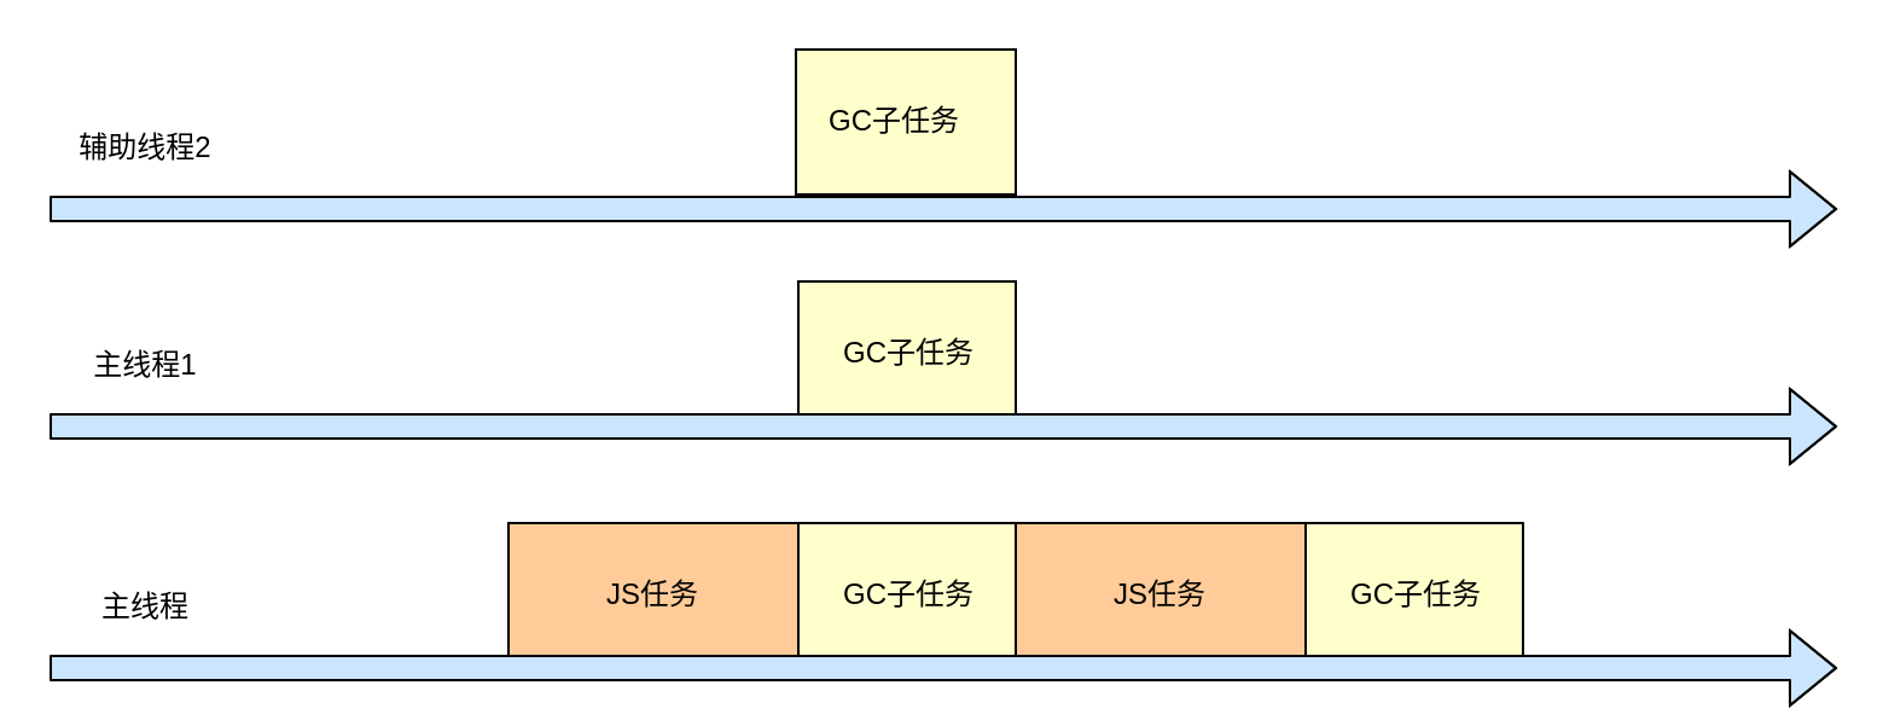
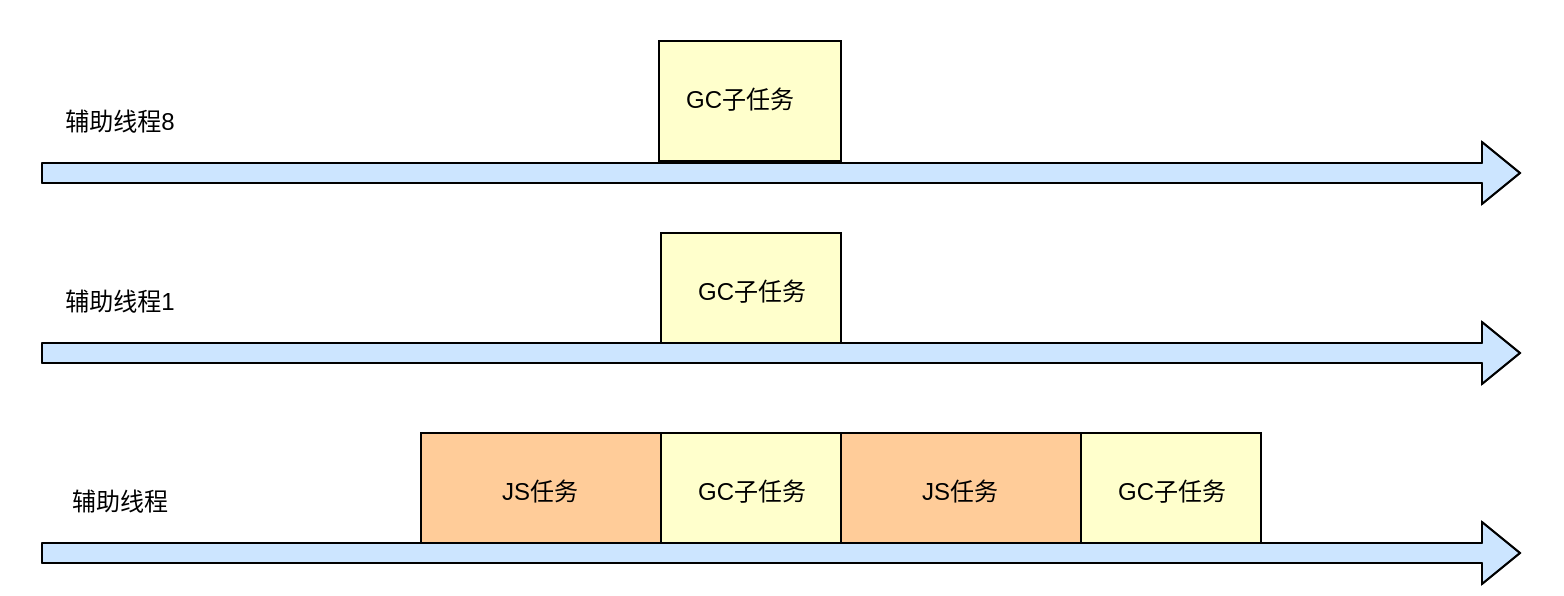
  <mxCell id="0" />
  <mxCell id="1" parent="0" />
  <mxCell id="2" value="" style="rounded=0;whiteSpace=wrap;html=1;fillColor=#FFFFCC;" vertex="1" parent="1"><mxGeometry x="330" y="216" width="90" height="60" as="geometry" /></mxCell>
  <mxCell id="3" value="" style="rounded=0;whiteSpace=wrap;html=1;fillColor=#FFFFCC;" vertex="1" parent="1"><mxGeometry x="540" y="216" width="90" height="60" as="geometry" /></mxCell>
  <mxCell id="4" value="&lt;font color=&quot;#000000&quot;&gt;GC子任务&lt;/font&gt;" style="text;html=1;strokeColor=none;fillColor=none;align=center;verticalAlign=middle;whiteSpace=wrap;rounded=0;" vertex="1" parent="1"><mxGeometry x="556" y="231" width="60" height="30" as="geometry" /></mxCell>
  <mxCell id="5" value="" style="rounded=0;whiteSpace=wrap;html=1;fillColor=#FFCC99;" parent="1" vertex="1"><mxGeometry x="420" y="216" width="120" height="60" as="geometry" /></mxCell>
  <mxCell id="6" value="" style="rounded=0;whiteSpace=wrap;html=1;fillColor=#FFCC99;" parent="1" vertex="1"><mxGeometry x="210" y="216" width="120" height="60" as="geometry" /></mxCell>
  <mxCell id="7" value="" style="shape=flexArrow;endArrow=classic;html=1;fillColor=#CCE5FF;" parent="1" edge="1"><mxGeometry width="50" height="50" relative="1" as="geometry"><mxPoint x="20" y="86" as="sourcePoint" /><mxPoint x="760" y="86" as="targetPoint" /><Array as="points"><mxPoint x="430" y="86" /></Array></mxGeometry></mxCell>
- <mxCell id="8" value="&lt;font color=&quot;#000000&quot;&gt;辅助线程2&lt;/font&gt;" style="text;html=1;strokeColor=none;fillColor=none;align=center;verticalAlign=middle;whiteSpace=wrap;rounded=0;" parent="1" vertex="1"><mxGeometry x="30" y="46" width="60" height="30" as="geometry" /></mxCell>
+ <mxCell id="8" value="&lt;font color=&quot;#000000&quot;&gt;辅助线程8&lt;/font&gt;" style="text;html=1;strokeColor=none;fillColor=none;align=center;verticalAlign=middle;whiteSpace=wrap;rounded=0;" parent="1" vertex="1"><mxGeometry x="30" y="46" width="60" height="30" as="geometry" /></mxCell>
  <mxCell id="9" value="" style="rounded=0;whiteSpace=wrap;html=1;fillColor=#FFFFCC;" parent="1" vertex="1"><mxGeometry x="330" y="116" width="90" height="60" as="geometry" /></mxCell>
  <mxCell id="10" value="" style="shape=flexArrow;endArrow=classic;html=1;fillColor=#CCE5FF;" parent="1" edge="1"><mxGeometry width="50" height="50" relative="1" as="geometry"><mxPoint x="20" y="176" as="sourcePoint" /><mxPoint x="760" y="176" as="targetPoint" /><Array as="points"><mxPoint x="430" y="176" /></Array></mxGeometry></mxCell>
- <mxCell id="11" value="&lt;font color=&quot;#000000&quot;&gt;主线程1&lt;/font&gt;" style="text;html=1;strokeColor=none;fillColor=none;align=center;verticalAlign=middle;whiteSpace=wrap;rounded=0;" parent="1" vertex="1"><mxGeometry x="30" y="136" width="60" height="30" as="geometry" /></mxCell>
+ <mxCell id="11" value="&lt;font color=&quot;#000000&quot;&gt;辅助线程1&lt;/font&gt;" style="text;html=1;strokeColor=none;fillColor=none;align=center;verticalAlign=middle;whiteSpace=wrap;rounded=0;" parent="1" vertex="1"><mxGeometry x="30" y="136" width="60" height="30" as="geometry" /></mxCell>
  <mxCell id="12" value="" style="shape=flexArrow;endArrow=classic;html=1;fillColor=#CCE5FF;" parent="1" edge="1"><mxGeometry width="50" height="50" relative="1" as="geometry"><mxPoint x="20" y="276" as="sourcePoint" /><mxPoint x="760" y="276" as="targetPoint" /><Array as="points"><mxPoint x="430" y="276" /></Array></mxGeometry></mxCell>
- <mxCell id="13" value="&lt;font color=&quot;#000000&quot;&gt;主线程&lt;/font&gt;" style="text;html=1;strokeColor=none;fillColor=none;align=center;verticalAlign=middle;whiteSpace=wrap;rounded=0;" parent="1" vertex="1"><mxGeometry x="30" y="236" width="60" height="30" as="geometry" /></mxCell>
+ <mxCell id="13" value="&lt;font color=&quot;#000000&quot;&gt;辅助线程&lt;/font&gt;" style="text;html=1;strokeColor=none;fillColor=none;align=center;verticalAlign=middle;whiteSpace=wrap;rounded=0;" parent="1" vertex="1"><mxGeometry x="30" y="236" width="60" height="30" as="geometry" /></mxCell>
  <mxCell id="14" value="&lt;font color=&quot;#000000&quot;&gt;JS任务&lt;/font&gt;" style="text;html=1;strokeColor=none;fillColor=none;align=center;verticalAlign=middle;whiteSpace=wrap;rounded=0;" parent="1" vertex="1"><mxGeometry x="240" y="231" width="60" height="30" as="geometry" /></mxCell>
  <mxCell id="15" value="&lt;font color=&quot;#000000&quot;&gt;JS任务&lt;/font&gt;" style="text;html=1;strokeColor=none;fillColor=none;align=center;verticalAlign=middle;whiteSpace=wrap;rounded=0;" parent="1" vertex="1"><mxGeometry x="450" y="231" width="60" height="30" as="geometry" /></mxCell>
  <mxCell id="16" value="&lt;font color=&quot;#000000&quot;&gt;GC子任务&lt;/font&gt;" style="text;html=1;strokeColor=none;fillColor=none;align=center;verticalAlign=middle;whiteSpace=wrap;rounded=0;" vertex="1" parent="1"><mxGeometry x="346" y="231" width="60" height="30" as="geometry" /></mxCell>
  <mxCell id="17" value="&lt;font color=&quot;#000000&quot;&gt;GC子任务&lt;/font&gt;" style="text;html=1;strokeColor=none;fillColor=none;align=center;verticalAlign=middle;whiteSpace=wrap;rounded=0;" vertex="1" parent="1"><mxGeometry x="346" y="131" width="60" height="30" as="geometry" /></mxCell>
  <mxCell id="18" value="" style="rounded=0;whiteSpace=wrap;html=1;fillColor=#FFFFCC;" vertex="1" parent="1"><mxGeometry x="329" y="20" width="91" height="60" as="geometry" /></mxCell>
  <mxCell id="19" value="&lt;font color=&quot;#000000&quot;&gt;GC子任务&lt;/font&gt;" style="text;html=1;strokeColor=none;fillColor=none;align=center;verticalAlign=middle;whiteSpace=wrap;rounded=0;" vertex="1" parent="1"><mxGeometry x="340" y="35" width="60" height="30" as="geometry" /></mxCell>
